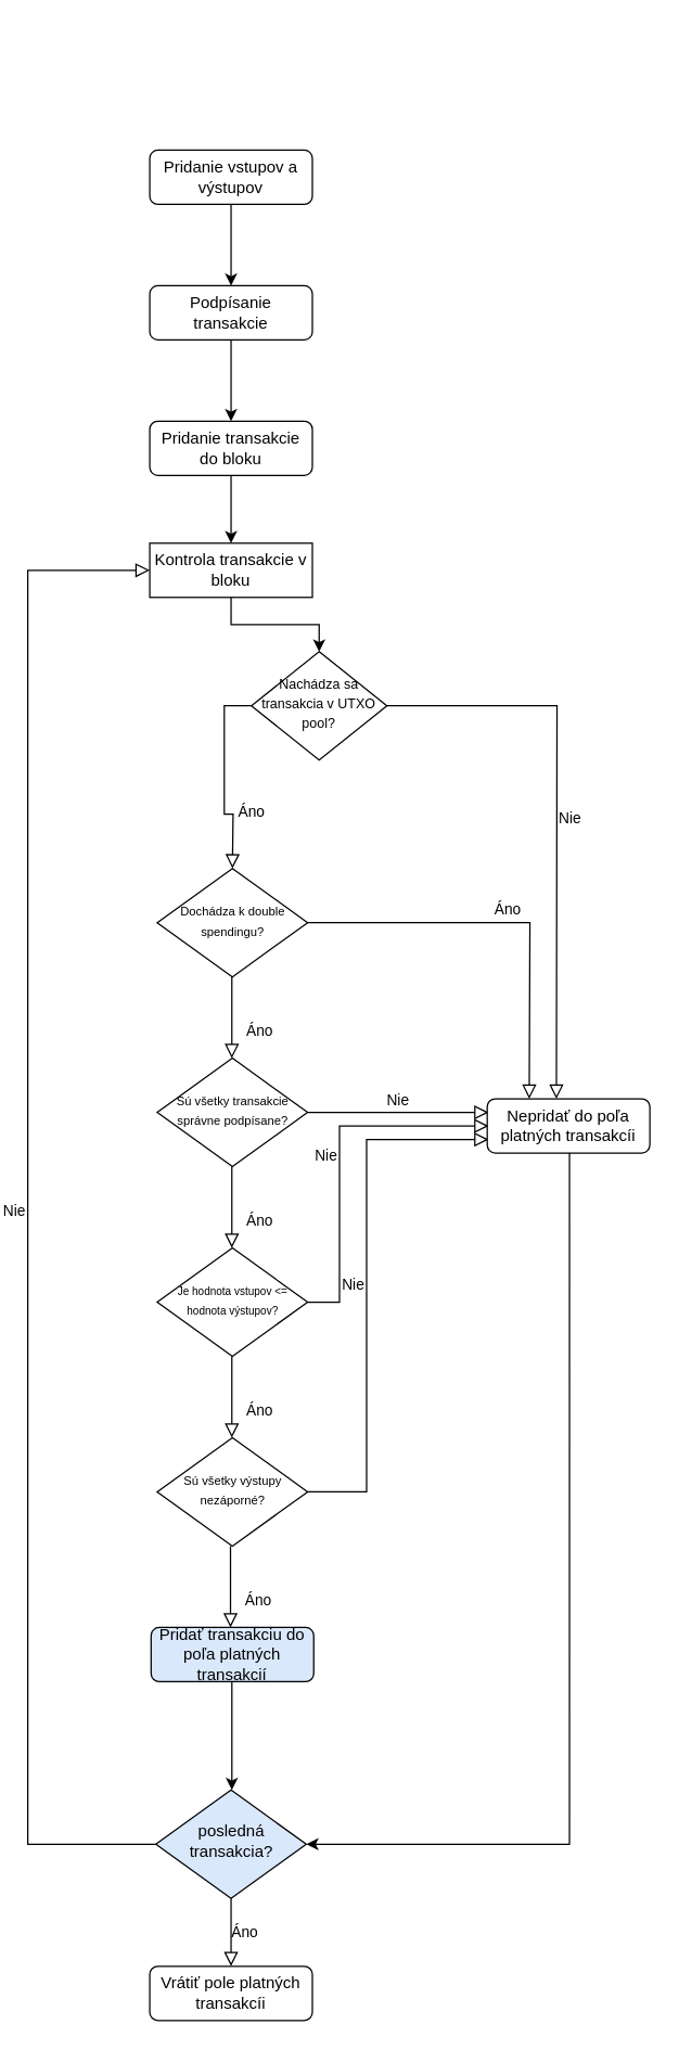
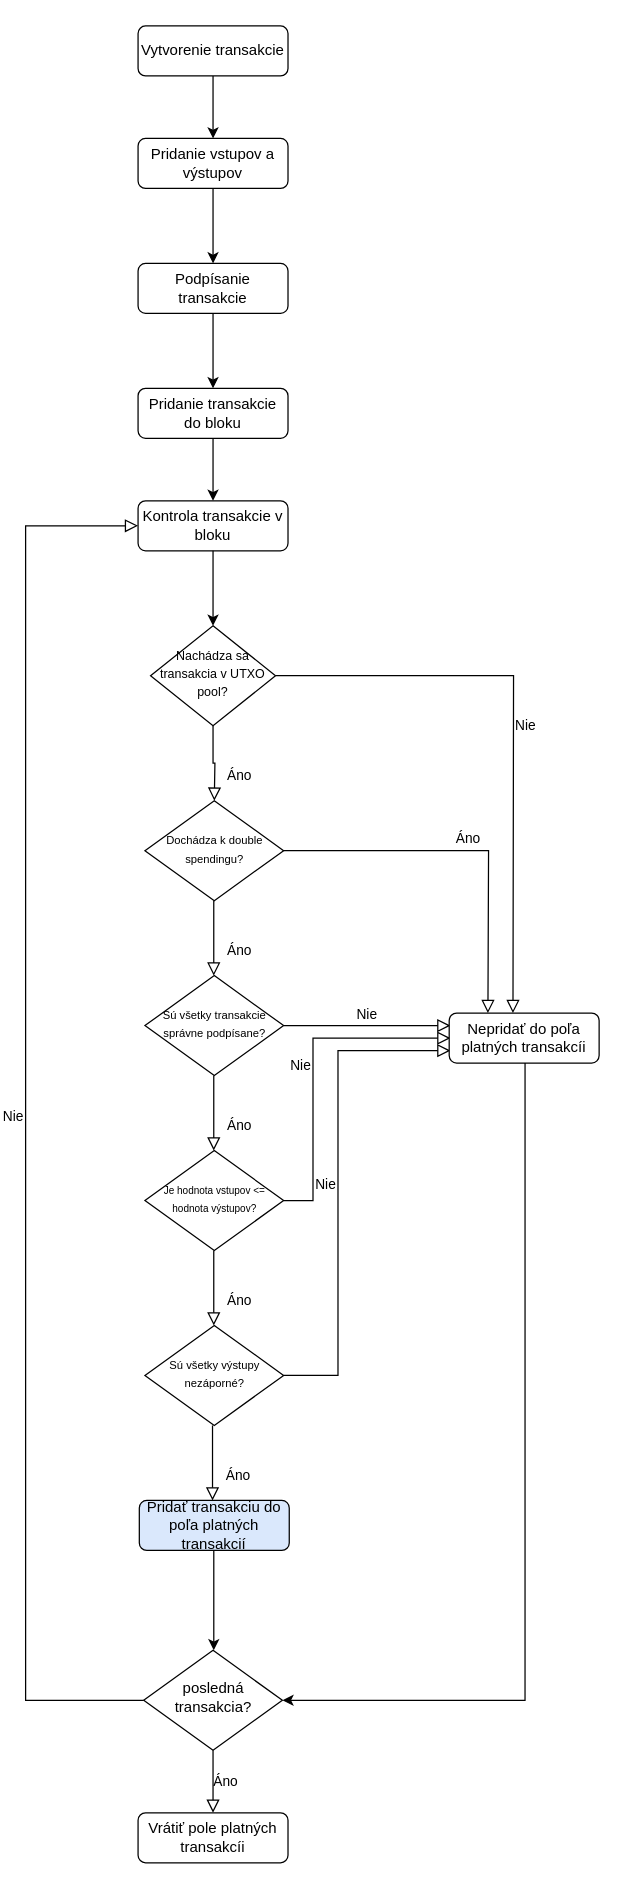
  <mxCell id="0" />
  <mxCell id="1" parent="0" />
  <mxCell id="2" value="" style="edgeStyle=orthogonalEdgeStyle;rounded=0;orthogonalLoop=1;jettySize=auto;html=1;" edge="1" parent="1" source="3" target="7"><mxGeometry relative="1" as="geometry"><mxPoint x="170" y="260" as="targetPoint" /></mxGeometry></mxCell>
  <mxCell id="3" value="Pridanie vstupov a výstupov" style="rounded=1;whiteSpace=wrap;html=1;fontSize=12;glass=0;strokeWidth=1;shadow=0;" vertex="1" parent="1"><mxGeometry x="110" y="110" width="120" height="40" as="geometry" /></mxCell>
+ <mxCell id="4" value="" style="edgeStyle=orthogonalEdgeStyle;rounded=0;orthogonalLoop=1;jettySize=auto;html=1;" edge="1" parent="1" source="5" target="3"><mxGeometry relative="1" as="geometry"><mxPoint x="170" y="140" as="targetPoint" /></mxGeometry></mxCell>
+ <mxCell id="5" value="Vytvorenie transakcie" style="rounded=1;whiteSpace=wrap;html=1;fontSize=12;glass=0;strokeWidth=1;shadow=0;" vertex="1" parent="1"><mxGeometry x="110" y="20" width="120" height="40" as="geometry" /></mxCell>
  <mxCell id="6" value="" style="edgeStyle=orthogonalEdgeStyle;rounded=0;orthogonalLoop=1;jettySize=auto;html=1;" edge="1" parent="1" source="7" target="26"><mxGeometry relative="1" as="geometry"><mxPoint x="170" y="380" as="targetPoint" /></mxGeometry></mxCell>
  <mxCell id="7" value="Podpísanie transakcie" style="rounded=1;whiteSpace=wrap;html=1;fontSize=12;glass=0;strokeWidth=1;shadow=0;" vertex="1" parent="1"><mxGeometry x="110" y="210" width="120" height="40" as="geometry" /></mxCell>
- <mxCell id="8" value="Kontrola transakcie v bloku" style="whiteSpace=wrap;html=1;fontSize=12;glass=0;strokeWidth=1;shadow=0;rounded=0;" vertex="1" parent="1"><mxGeometry x="110" y="400" width="120" height="40" as="geometry" /></mxCell>
+ <mxCell id="8" value="Kontrola transakcie v bloku" style="rounded=1;whiteSpace=wrap;html=1;fontSize=12;glass=0;strokeWidth=1;shadow=0;" vertex="1" parent="1"><mxGeometry x="110" y="400" width="120" height="40" as="geometry" /></mxCell>
  <mxCell id="9" value="Áno" style="edgeStyle=orthogonalEdgeStyle;rounded=0;html=1;jettySize=auto;orthogonalLoop=1;fontSize=11;endArrow=block;endFill=0;endSize=8;strokeWidth=1;shadow=0;labelBackgroundColor=none;entryX=0.5;entryY=0;entryDx=0;entryDy=0;" edge="1" parent="1" source="10" target="24"><mxGeometry y="10" relative="1" as="geometry"><mxPoint as="offset" /><mxPoint x="210" y="1570" as="targetPoint" /></mxGeometry></mxCell>
- <mxCell id="10" value="posledná transakcia?" style="rhombus;whiteSpace=wrap;html=1;shadow=0;fontFamily=Helvetica;fontSize=12;align=center;strokeWidth=1;spacing=6;spacingTop=-4;fillColor=#dae8fc;" vertex="1" parent="1"><mxGeometry x="114.5" y="1320" width="111" height="80" as="geometry" /></mxCell>
+ <mxCell id="10" value="posledná transakcia?" style="rhombus;whiteSpace=wrap;html=1;shadow=0;fontFamily=Helvetica;fontSize=12;align=center;strokeWidth=1;spacing=6;spacingTop=-4;" vertex="1" parent="1"><mxGeometry x="114.5" y="1320" width="111" height="80" as="geometry" /></mxCell>
  <mxCell id="11" value="Áno" style="rounded=0;html=1;jettySize=auto;orthogonalLoop=1;fontSize=11;endArrow=block;endFill=0;endSize=8;strokeWidth=1;shadow=0;labelBackgroundColor=none;edgeStyle=orthogonalEdgeStyle;" edge="1" parent="1" source="13"><mxGeometry x="0.333" y="20" relative="1" as="geometry"><mxPoint as="offset" /><mxPoint x="171" y="640" as="targetPoint" /></mxGeometry></mxCell>
  <mxCell id="12" value="Nie" style="edgeStyle=orthogonalEdgeStyle;rounded=0;html=1;jettySize=auto;orthogonalLoop=1;fontSize=11;endArrow=block;endFill=0;endSize=8;strokeWidth=1;shadow=0;labelBackgroundColor=none;entryX=0.417;entryY=0;entryDx=0;entryDy=0;entryPerimeter=0;" edge="1" parent="1" source="13"><mxGeometry y="10" relative="1" as="geometry"><mxPoint as="offset" /><mxPoint x="410.04" y="810" as="targetPoint" /></mxGeometry></mxCell>
- <mxCell id="13" value="&lt;font style=&quot;font-size: 10px&quot;&gt;Nachádza sa transakcia v UTXO pool?&lt;/font&gt;" style="rhombus;whiteSpace=wrap;html=1;shadow=0;fontFamily=Helvetica;fontSize=12;align=center;strokeWidth=1;spacing=6;spacingTop=-4;" vertex="1" parent="1"><mxGeometry x="185" y="480" width="100" height="80" as="geometry" /></mxCell>
+ <mxCell id="13" value="&lt;font style=&quot;font-size: 10px&quot;&gt;Nachádza sa transakcia v UTXO pool?&lt;/font&gt;" style="rhombus;whiteSpace=wrap;html=1;shadow=0;fontFamily=Helvetica;fontSize=12;align=center;strokeWidth=1;spacing=6;spacingTop=-4;" vertex="1" parent="1"><mxGeometry x="120" y="500" width="100" height="80" as="geometry" /></mxCell>
  <mxCell id="14" value="Áno" style="edgeStyle=orthogonalEdgeStyle;rounded=0;html=1;jettySize=auto;orthogonalLoop=1;fontSize=11;endArrow=block;endFill=0;endSize=8;strokeWidth=1;shadow=0;labelBackgroundColor=none;entryX=0.25;entryY=0;entryDx=0;entryDy=0;" edge="1" parent="1" source="15"><mxGeometry y="10" relative="1" as="geometry"><mxPoint as="offset" /><mxPoint x="390" y="810" as="targetPoint" /></mxGeometry></mxCell>
  <mxCell id="15" value="&lt;font style=&quot;font-size: 9px&quot;&gt;Dochádza k double spendingu?&lt;/font&gt;" style="rhombus;whiteSpace=wrap;html=1;shadow=0;fontFamily=Helvetica;fontSize=12;align=center;strokeWidth=1;spacing=6;spacingTop=-4;" vertex="1" parent="1"><mxGeometry x="115.5" y="640" width="111" height="80" as="geometry" /></mxCell>
  <mxCell id="16" value="Nie" style="edgeStyle=orthogonalEdgeStyle;rounded=0;html=1;jettySize=auto;orthogonalLoop=1;fontSize=11;endArrow=block;endFill=0;endSize=8;strokeWidth=1;shadow=0;labelBackgroundColor=none;" edge="1" parent="1" source="17"><mxGeometry y="10" relative="1" as="geometry"><mxPoint as="offset" /><mxPoint x="360" y="820" as="targetPoint" /></mxGeometry></mxCell>
  <mxCell id="17" value="&lt;font style=&quot;font-size: 9px&quot;&gt;Sú všetky transakcie správne podpísane?&lt;/font&gt;" style="rhombus;whiteSpace=wrap;html=1;shadow=0;fontFamily=Helvetica;fontSize=12;align=center;strokeWidth=1;spacing=6;spacingTop=-4;" vertex="1" parent="1"><mxGeometry x="115.5" y="780" width="111" height="80" as="geometry" /></mxCell>
  <mxCell id="18" value="Nie" style="edgeStyle=orthogonalEdgeStyle;rounded=0;html=1;jettySize=auto;orthogonalLoop=1;fontSize=11;endArrow=block;endFill=0;endSize=8;strokeWidth=1;shadow=0;labelBackgroundColor=none;" edge="1" parent="1" source="19"><mxGeometry y="10" relative="1" as="geometry"><mxPoint as="offset" /><mxPoint x="360" y="830" as="targetPoint" /><Array as="points"><mxPoint x="250" y="960" /><mxPoint x="250" y="830" /></Array></mxGeometry></mxCell>
  <mxCell id="19" value="&lt;font style=&quot;font-size: 8px&quot;&gt;Je hodnota vstupov &amp;lt;= hodnota výstupov?&lt;/font&gt;" style="rhombus;whiteSpace=wrap;html=1;shadow=0;fontFamily=Helvetica;fontSize=12;align=center;strokeWidth=1;spacing=6;spacingTop=-4;" vertex="1" parent="1"><mxGeometry x="115.5" y="920" width="111" height="80" as="geometry" /></mxCell>
  <mxCell id="20" value="Nie" style="edgeStyle=orthogonalEdgeStyle;rounded=0;html=1;jettySize=auto;orthogonalLoop=1;fontSize=11;endArrow=block;endFill=0;endSize=8;strokeWidth=1;shadow=0;labelBackgroundColor=none;" edge="1" parent="1" source="21"><mxGeometry y="10" relative="1" as="geometry"><mxPoint as="offset" /><mxPoint x="360" y="840" as="targetPoint" /><Array as="points"><mxPoint x="270" y="1100" /><mxPoint x="270" y="840" /></Array></mxGeometry></mxCell>
  <mxCell id="21" value="&lt;font style=&quot;font-size: 9px&quot;&gt;Sú všetky výstupy nezáporné?&lt;/font&gt;" style="rhombus;whiteSpace=wrap;html=1;shadow=0;fontFamily=Helvetica;fontSize=12;align=center;strokeWidth=1;spacing=6;spacingTop=-4;" vertex="1" parent="1"><mxGeometry x="115.5" y="1060" width="111" height="80" as="geometry" /></mxCell>
  <mxCell id="22" value="Pridať transakciu do poľa platných transakcií" style="rounded=1;whiteSpace=wrap;html=1;fontSize=12;glass=0;strokeWidth=1;shadow=0;fillColor=#dae8fc;" vertex="1" parent="1"><mxGeometry x="111" y="1200" width="120" height="40" as="geometry" /></mxCell>
  <mxCell id="23" value="" style="edgeStyle=orthogonalEdgeStyle;rounded=0;orthogonalLoop=1;jettySize=auto;html=1;" edge="1" parent="1"><mxGeometry relative="1" as="geometry"><mxPoint x="170.6" y="1320" as="targetPoint" /><mxPoint x="170.6" y="1240" as="sourcePoint" /></mxGeometry></mxCell>
  <mxCell id="24" value="Vrátiť pole platných transakcíi" style="rounded=1;whiteSpace=wrap;html=1;fontSize=12;glass=0;strokeWidth=1;shadow=0;" vertex="1" parent="1"><mxGeometry x="110" y="1450" width="120" height="40" as="geometry" /></mxCell>
  <mxCell id="25" value="" style="edgeStyle=orthogonalEdgeStyle;rounded=0;orthogonalLoop=1;jettySize=auto;html=1;" edge="1" parent="1" source="26" target="8"><mxGeometry relative="1" as="geometry"><mxPoint x="170" y="500" as="targetPoint" /></mxGeometry></mxCell>
  <mxCell id="26" value="Pridanie transakcie do bloku" style="rounded=1;whiteSpace=wrap;html=1;fontSize=12;glass=0;strokeWidth=1;shadow=0;" vertex="1" parent="1"><mxGeometry x="110" y="310" width="120" height="40" as="geometry" /></mxCell>
  <mxCell id="27" value="Nie" style="edgeStyle=orthogonalEdgeStyle;rounded=0;html=1;jettySize=auto;orthogonalLoop=1;fontSize=11;endArrow=block;endFill=0;endSize=8;strokeWidth=1;shadow=0;labelBackgroundColor=none;exitX=0;exitY=0.5;exitDx=0;exitDy=0;entryX=0;entryY=0.5;entryDx=0;entryDy=0;" edge="1" parent="1" source="10" target="8"><mxGeometry y="10" relative="1" as="geometry"><mxPoint as="offset" /><mxPoint x="90" y="520" as="targetPoint" /><mxPoint x="40" y="1480" as="sourcePoint" /><Array as="points"><mxPoint x="20" y="1360" /><mxPoint x="20" y="420" /></Array></mxGeometry></mxCell>
  <mxCell id="28" value="Nepridať do poľa platných transakcíi" style="rounded=1;whiteSpace=wrap;html=1;fontSize=12;glass=0;strokeWidth=1;shadow=0;" vertex="1" parent="1"><mxGeometry x="359" y="810" width="120" height="40" as="geometry" /></mxCell>
  <mxCell id="29" value="" style="edgeStyle=orthogonalEdgeStyle;rounded=0;orthogonalLoop=1;jettySize=auto;html=1;" edge="1" parent="1" target="10"><mxGeometry relative="1" as="geometry"><mxPoint x="419.71" y="930" as="targetPoint" /><mxPoint x="419.71" y="850" as="sourcePoint" /><Array as="points"><mxPoint x="420" y="1360" /></Array></mxGeometry></mxCell>
  <mxCell id="30" value="Áno" style="rounded=0;html=1;jettySize=auto;orthogonalLoop=1;fontSize=11;endArrow=block;endFill=0;endSize=8;strokeWidth=1;shadow=0;labelBackgroundColor=none;edgeStyle=orthogonalEdgeStyle;" edge="1" parent="1"><mxGeometry x="0.333" y="20" relative="1" as="geometry"><mxPoint as="offset" /><mxPoint x="170.58" y="780" as="targetPoint" /><mxPoint x="170.58" y="720" as="sourcePoint" /></mxGeometry></mxCell>
  <mxCell id="31" value="Áno" style="rounded=0;html=1;jettySize=auto;orthogonalLoop=1;fontSize=11;endArrow=block;endFill=0;endSize=8;strokeWidth=1;shadow=0;labelBackgroundColor=none;edgeStyle=orthogonalEdgeStyle;" edge="1" parent="1"><mxGeometry x="0.333" y="20" relative="1" as="geometry"><mxPoint as="offset" /><mxPoint x="170.58" y="920" as="targetPoint" /><mxPoint x="170.58" y="860" as="sourcePoint" /></mxGeometry></mxCell>
  <mxCell id="32" value="Áno" style="rounded=0;html=1;jettySize=auto;orthogonalLoop=1;fontSize=11;endArrow=block;endFill=0;endSize=8;strokeWidth=1;shadow=0;labelBackgroundColor=none;edgeStyle=orthogonalEdgeStyle;" edge="1" parent="1"><mxGeometry x="0.333" y="20" relative="1" as="geometry"><mxPoint as="offset" /><mxPoint x="170.58" y="1060" as="targetPoint" /><mxPoint x="170.58" y="1000" as="sourcePoint" /></mxGeometry></mxCell>
  <mxCell id="33" value="Áno" style="rounded=0;html=1;jettySize=auto;orthogonalLoop=1;fontSize=11;endArrow=block;endFill=0;endSize=8;strokeWidth=1;shadow=0;labelBackgroundColor=none;edgeStyle=orthogonalEdgeStyle;" edge="1" parent="1"><mxGeometry x="0.333" y="20" relative="1" as="geometry"><mxPoint as="offset" /><mxPoint x="169.58" y="1200" as="targetPoint" /><mxPoint x="169.58" y="1140" as="sourcePoint" /></mxGeometry></mxCell>
  <mxCell id="34" value="" style="edgeStyle=orthogonalEdgeStyle;rounded=0;orthogonalLoop=1;jettySize=auto;html=1;exitX=0.5;exitY=1;exitDx=0;exitDy=0;" edge="1" parent="1" source="8" target="13"><mxGeometry relative="1" as="geometry"><mxPoint x="169.8" y="530" as="targetPoint" /><mxPoint x="169.8" y="460" as="sourcePoint" /></mxGeometry></mxCell>
